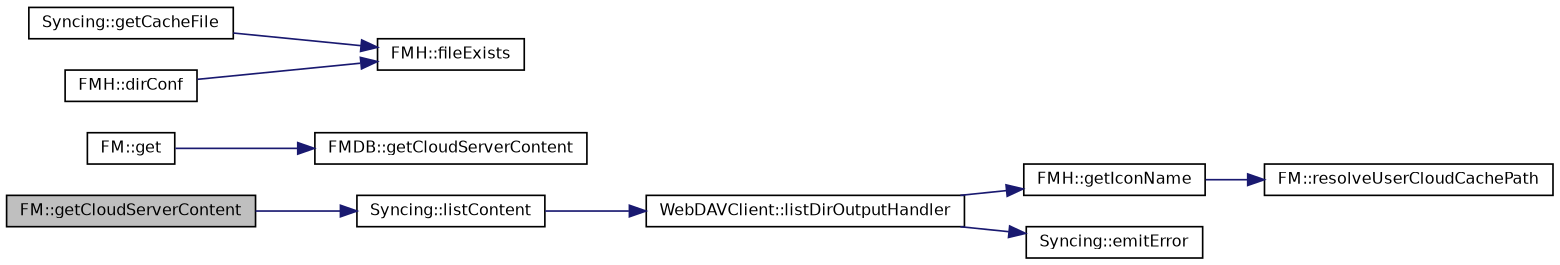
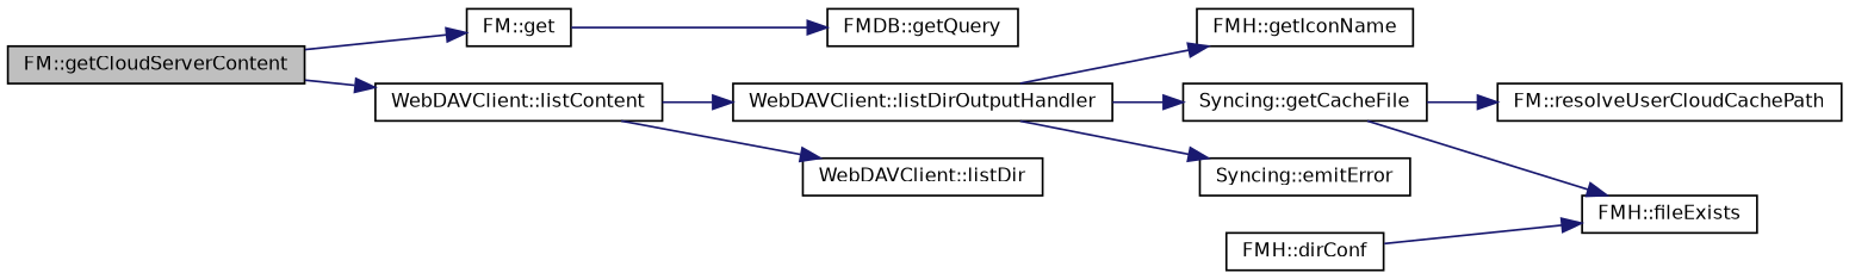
  digraph {
    rankdir=LR
    node [color=black fillcolor=white fontname=Helvetica fontsize=10 shape=record style=filled]
    edge [color=midnightblue fontname=Helvetica fontsize=10 labelfontname=Helvetica labelfontsize=10 style=solid]
    n1 [fillcolor=grey75 fontcolor=black height=0.2 label="FM::getCloudServerContent" width=0.4]
    n2 [height=0.2 label="FM::get" width=0.4]
-   n3 [height=0.2 label="Syncing::listContent" width=0.4]
-   n4 [height=0.2 label="FMDB::getCloudServerContent" width=0.4]
+   n3 [height=0.2 label="WebDAVClient::listContent" width=0.4]
+   n4 [height=0.2 label="FMDB::getQuery" width=0.4]
    n5 [height=0.2 label="WebDAVClient::listDirOutputHandler" width=0.4]
+   n6 [height=0.2 label="WebDAVClient::listDir" width=0.4]
    n7 [height=0.2 label="FMH::getIconName" width=0.4]
    n8 [height=0.2 label="Syncing::getCacheFile" width=0.4]
    n9 [height=0.2 label="Syncing::emitError" width=0.4]
    n10 [height=0.2 label="FMH::fileExists" width=0.4]
    n11 [height=0.2 label="FM::resolveUserCloudCachePath" width=0.4]
    n12 [height=0.2 label="FMH::dirConf" width=0.4]
+   n1 -> n2
    n1 -> n3
    n2 -> n4
    n3 -> n5
+   n3 -> n6
    n5 -> n7
+   n5 -> n8
    n5 -> n9
    n8 -> n10
-   n7 -> n11
+   n8 -> n11
    n12 -> n10
  }
